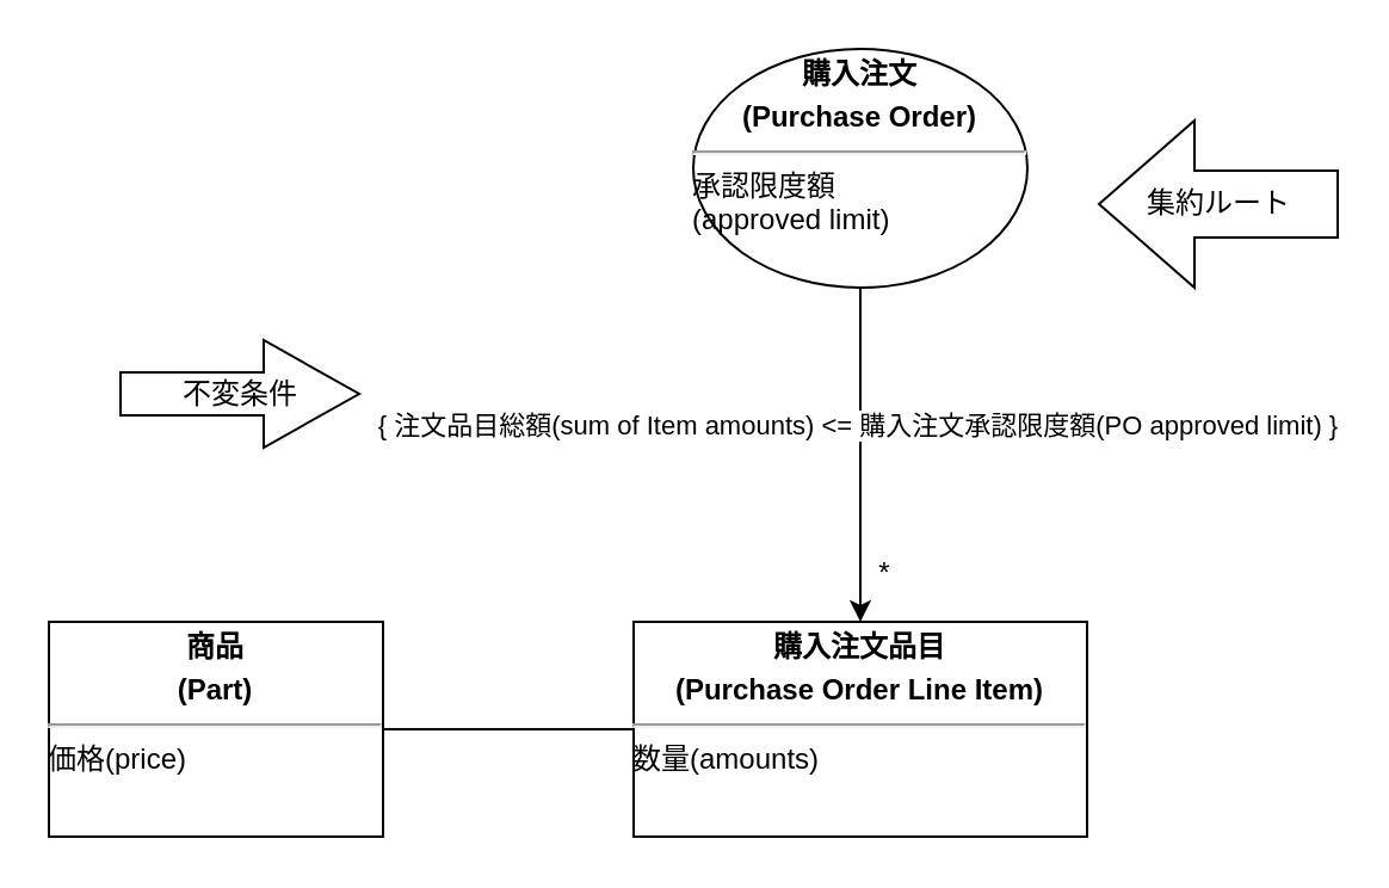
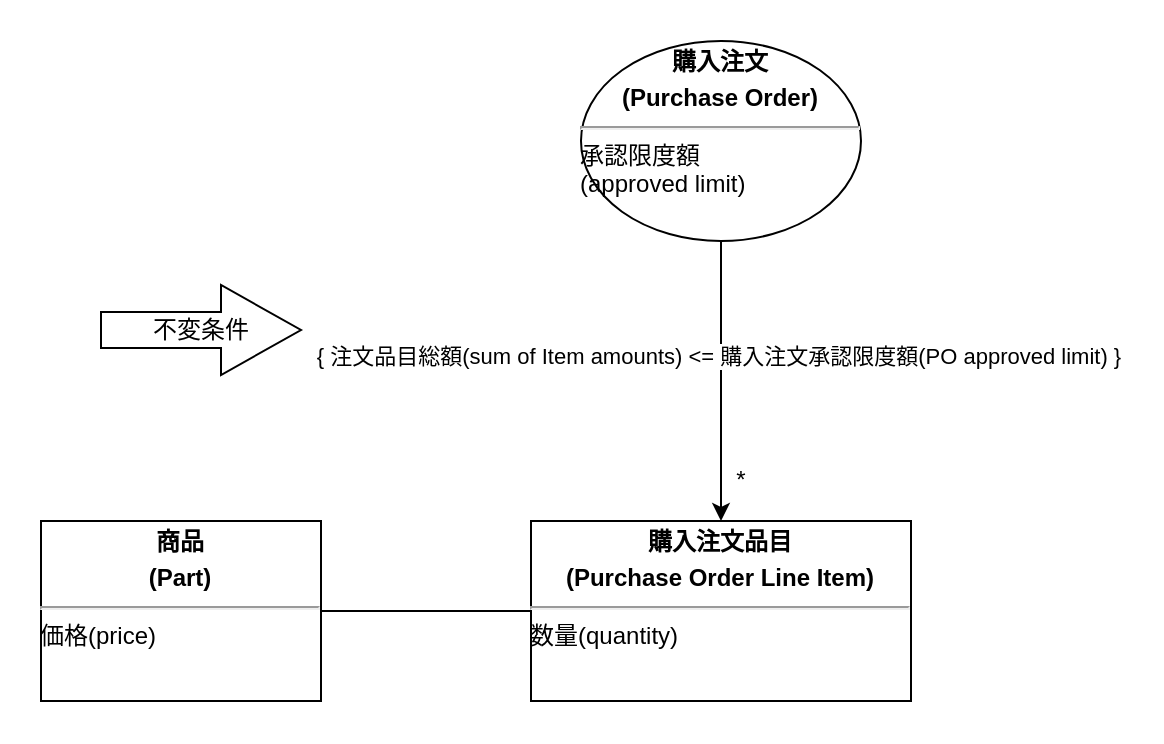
  <mxCell id="0" />
  <mxCell id="1" parent="0" />
  <mxCell id="2" value="" style="edgeStyle=orthogonalEdgeStyle;rounded=0;orthogonalLoop=1;jettySize=auto;html=1;" edge="1" parent="1" source="4" target="6"><mxGeometry relative="1" as="geometry" /></mxCell>
  <mxCell id="3" value="{ 注文品目総額(sum of Item amounts) &amp;lt;= 購入注文承認限度額(PO approved limit) }" style="edgeLabel;html=1;align=center;verticalAlign=middle;resizable=0;points=[];" vertex="1" connectable="0" parent="2"><mxGeometry x="-0.192" y="-2" relative="1" as="geometry"><mxPoint as="offset" /></mxGeometry></mxCell>
  <mxCell id="4" value="&lt;p style=&quot;text-align: center ; margin: 4px 0px 0px&quot;&gt;&lt;b&gt;購入注文&lt;/b&gt;&lt;/p&gt;&lt;p style=&quot;text-align: center ; margin: 4px 0px 0px&quot;&gt;&lt;b&gt;(Purchase Order)&lt;/b&gt;&lt;/p&gt;&lt;hr&gt;承認限度額&lt;br&gt;(approved limit)&lt;br&gt;&lt;div style=&quot;height: 2px&quot;&gt;&lt;/div&gt;" style="ellipse;verticalAlign=top;align=left;overflow=fill;fontSize=12;fontFamily=Helvetica;html=1;" vertex="1" parent="1"><mxGeometry x="290" y="20" width="140" height="100" as="geometry" /></mxCell>
  <mxCell id="5" value="" style="edgeStyle=orthogonalEdgeStyle;rounded=0;orthogonalLoop=1;jettySize=auto;html=1;endArrow=none;endFill=0;" edge="1" parent="1" source="6" target="8"><mxGeometry relative="1" as="geometry" /></mxCell>
- <mxCell id="6" value="&lt;p style=&quot;text-align: center ; margin: 4px 0px 0px&quot;&gt;&lt;b&gt;購入注文品目&lt;/b&gt;&lt;/p&gt;&lt;p style=&quot;text-align: center ; margin: 4px 0px 0px&quot;&gt;&lt;b&gt;(Purchase Order Line Item)&lt;/b&gt;&lt;/p&gt;&lt;hr&gt;&lt;div style=&quot;height: 2px&quot;&gt;数量(amounts)&lt;/div&gt;" style="verticalAlign=top;align=left;overflow=fill;fontSize=12;fontFamily=Helvetica;html=1;" vertex="1" parent="1"><mxGeometry x="265" y="260" width="190" height="90" as="geometry" /></mxCell>
+ <mxCell id="6" value="&lt;p style=&quot;text-align: center ; margin: 4px 0px 0px&quot;&gt;&lt;b&gt;購入注文品目&lt;/b&gt;&lt;/p&gt;&lt;p style=&quot;text-align: center ; margin: 4px 0px 0px&quot;&gt;&lt;b&gt;(Purchase Order Line Item)&lt;/b&gt;&lt;/p&gt;&lt;hr&gt;&lt;div style=&quot;height: 2px&quot;&gt;数量(quantity)&lt;/div&gt;" style="verticalAlign=top;align=left;overflow=fill;fontSize=12;fontFamily=Helvetica;html=1;" vertex="1" parent="1"><mxGeometry x="265" y="260" width="190" height="90" as="geometry" /></mxCell>
  <mxCell id="7" value="*" style="text;html=1;align=center;verticalAlign=middle;resizable=0;points=[];autosize=1;strokeColor=none;fillColor=none;" vertex="1" parent="1"><mxGeometry x="360" y="230" width="20" height="20" as="geometry" /></mxCell>
  <mxCell id="8" value="&lt;p style=&quot;text-align: center ; margin: 4px 0px 0px&quot;&gt;&lt;b&gt;商品&lt;/b&gt;&lt;/p&gt;&lt;p style=&quot;text-align: center ; margin: 4px 0px 0px&quot;&gt;&lt;b&gt;(Part)&lt;/b&gt;&lt;/p&gt;&lt;hr&gt;&lt;div style=&quot;height: 2px&quot;&gt;価格(price)&lt;/div&gt;" style="verticalAlign=top;align=left;overflow=fill;fontSize=12;fontFamily=Helvetica;html=1;" vertex="1" parent="1"><mxGeometry x="20" y="260" width="140" height="90" as="geometry" /></mxCell>
- <mxCell id="9" value="集約ルート" style="html=1;shadow=0;dashed=0;align=center;verticalAlign=middle;shape=mxgraph.arrows2.arrow;dy=0.6;dx=40;flipH=1;notch=0;" vertex="1" parent="1"><mxGeometry x="460" y="50" width="100" height="70" as="geometry" /></mxCell>
  <mxCell id="10" value="不変条件" style="html=1;shadow=0;dashed=0;align=center;verticalAlign=middle;shape=mxgraph.arrows2.arrow;dy=0.6;dx=40;notch=0;" vertex="1" parent="1"><mxGeometry x="50" y="142" width="100" height="45" as="geometry" /></mxCell>
